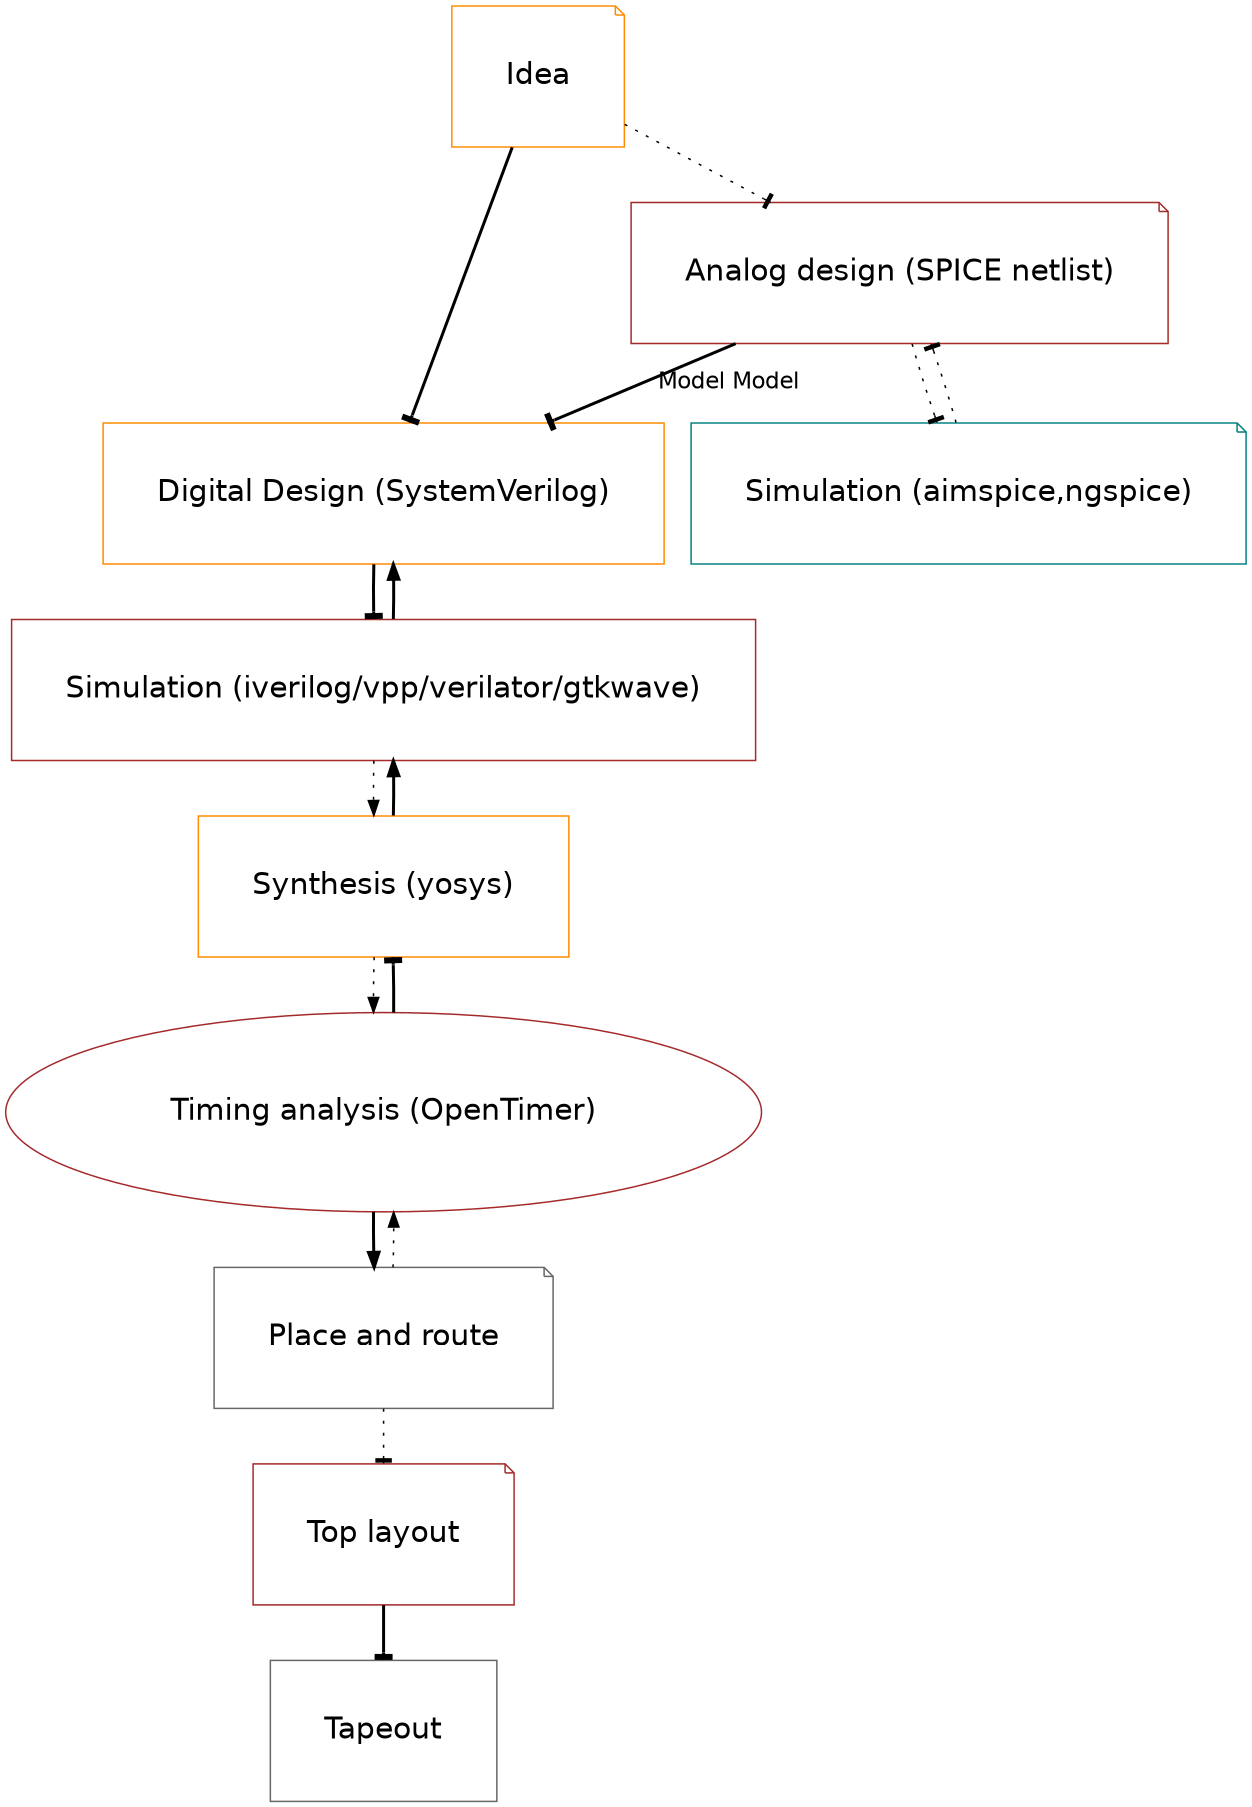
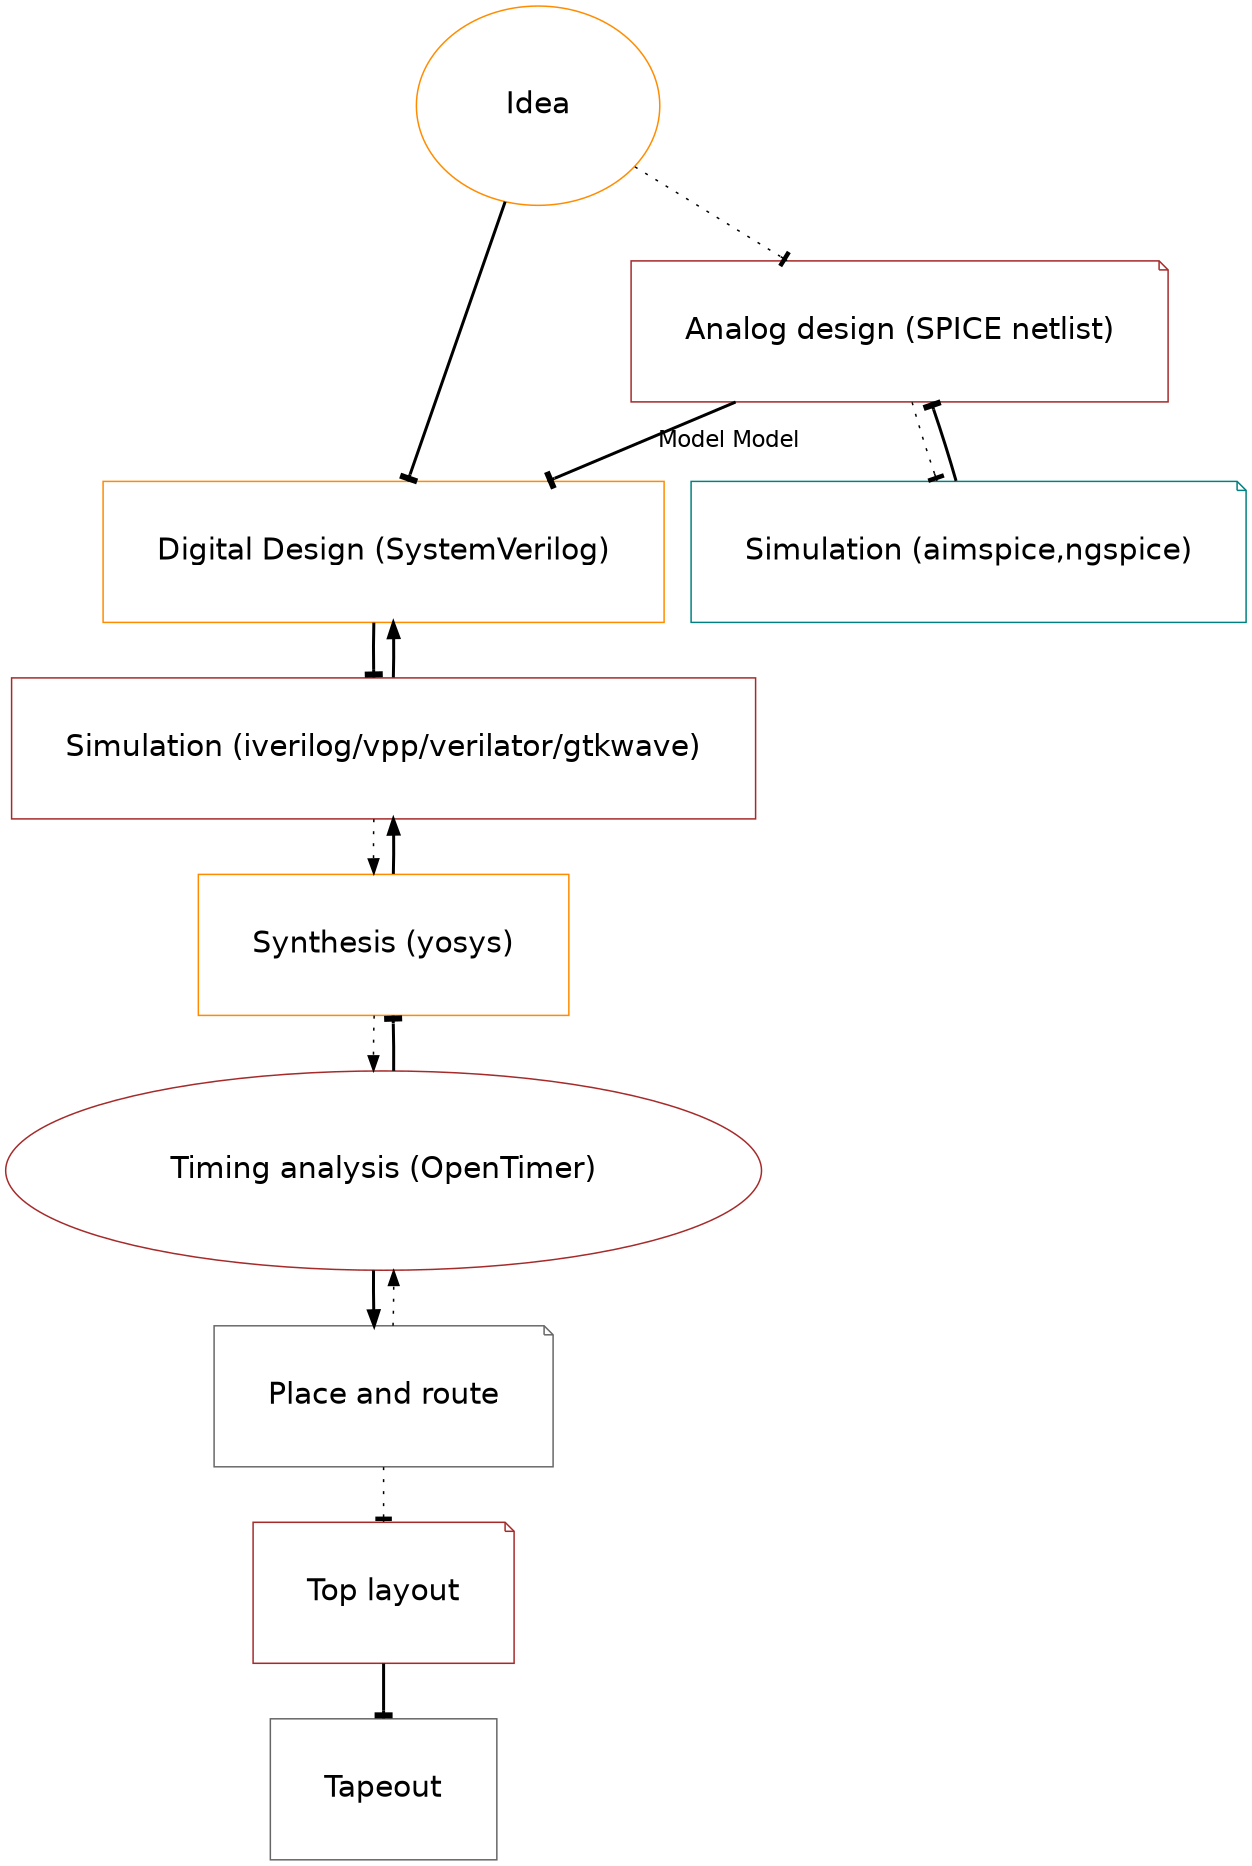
  digraph {
    node [color=brown fontcolor=black fontname=Helvetica fontsize=20 margin=0.5 shape=box]
    edge [arrowhead=tee style=bold]
-   n1 [color=darkorange label=Idea shape=note width=0.5]
+   n1 [color=darkorange label=Idea shape=ellipse width=0.5]
    n2 [color=darkorange label="Digital Design (SystemVerilog)" width=0.5]
    n3 [label="Analog design (SPICE netlist)" shape=note width=0.5]
    n4 [label="Simulation (iverilog/vpp/verilator/gtkwave)" width=0.5]
    n5 [color=teal label="Simulation (aimspice,ngspice)" shape=note width=0.5]
    n6 [color=darkorange label="Synthesis (yosys)" width=0.5]
    n7 [label="Timing analysis (OpenTimer)" shape=ellipse width=0.5]
    n8 [color=gray40 label="Place and route" shape=note width=0.5]
    n9 [label="Top layout" shape=note width=0.5]
    n10 [color=gray40 label=Tapeout width=0.5]
    n1 -> n2
    n1 -> n3 [style=dotted]
    n2 -> n4
    n3 -> n2 [fontname=Helvetica fontsize=15 label="Model Model"]
    n3 -> n5 [style=dotted]
    n4 -> n2 [arrowhead=normal]
    n4 -> n6 [arrowhead=normal style=dotted]
-   n5 -> n3 [style=dotted]
+   n5 -> n3
    n6 -> n4 [arrowhead=normal]
    n6 -> n7 [arrowhead=normal style=dotted]
    n7 -> n6
    n7 -> n8 [arrowhead=normal]
    n8 -> n7 [arrowhead=normal style=dotted]
    n8 -> n9 [style=dotted]
    n9 -> n10
  }
